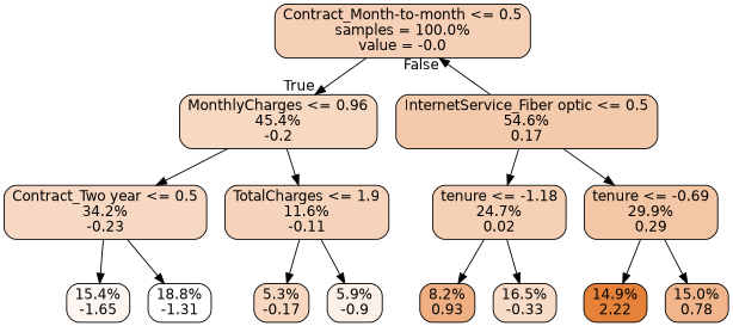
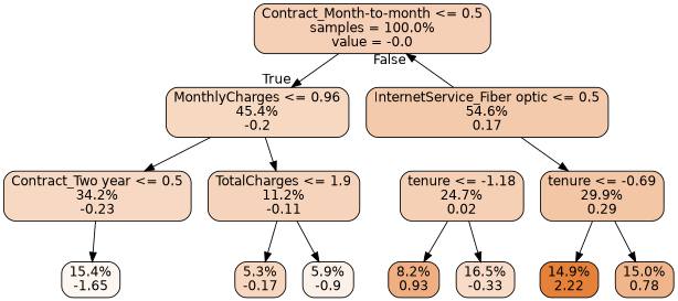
  digraph {
    ranksep=equally
    splines=polyline
    node [color=black fontname=helvetica shape=box style="filled, rounded"]
    edge [fontname=helvetica]
    n1 [fillcolor="#f5d0b6" label="Contract_Month-to-month <= 0.5\nsamples = 100.0%\nvalue = -0.0"]
    n2 [fillcolor="#f7d8c1" label="MonthlyCharges <= 0.96\n45.4%\n-0.2"]
    n3 [fillcolor="#f4caac" label="InternetService_Fiber optic <= 0.5\n54.6%\n0.17"]
    n4 [fillcolor="#f7d9c3" label="Contract_Two year <= 0.5\n34.2%\n-0.23"]
-   n5 [fillcolor="#f6d4bc" label="TotalCharges <= 1.9\n11.6%\n-0.11"]
+   n5 [fillcolor="#f6d4bc" label="TotalCharges <= 1.9\n11.2%\n-0.11"]
    n6 [fillcolor="#f5d0b5" label="tenure <= -1.18\n24.7%\n0.02"]
    n7 [fillcolor="#f3c6a5" label="tenure <= -0.69\n29.9%\n0.29"]
    n8 [fillcolor="#fdf6f1" label="15.4%\n-1.65"]
-   n9 [fillcolor="#ffffff" label="18.8%\n-1.31"]
    n10 [fillcolor="#f7d7bf" label="5.3%\n-0.17"]
    n11 [fillcolor="#fcf1e8" label="5.9%\n-0.9"]
    n12 [fillcolor="#efaf82" label="8.2%\n0.93"]
    n13 [fillcolor="#f8dcc8" label="16.5%\n-0.33"]
    n14 [fillcolor="#e58139" label="14.9%\n2.22"]
    n15 [fillcolor="#f0b58a" label="15.0%\n0.78"]
    subgraph sub_1 {
      rank=same
      n1
    }
    subgraph sub_2 {
      rank=same
      n2
      n3
    }
    subgraph sub_3 {
      rank=same
      n4
      n5
      n6
      n7
    }
    subgraph sub_4 {
      rank=same
      n8
-     n9
      n10
      n11
      n12
      n13
      n14
      n15
    }
    n1 -> n2 [headlabel=True labelangle=45 labeldistance=2.5]
    n2 -> n4
    n2 -> n5
    n3 -> n1 [headlabel=False labelangle=-45 labeldistance=2.5]
-   n3 -> n6
    n3 -> n7
    n4 -> n8
-   n4 -> n9
    n5 -> n10
    n5 -> n11
    n6 -> n12
    n6 -> n13
    n7 -> n14
    n7 -> n15
  }
